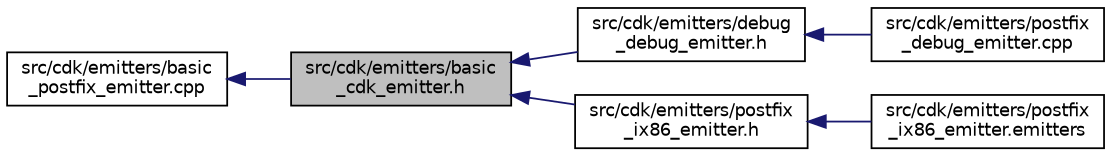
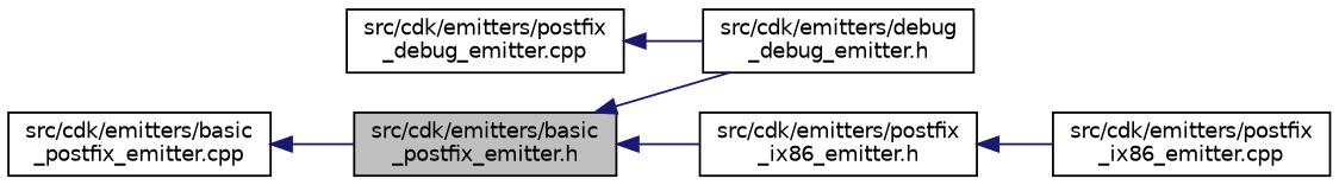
  digraph {
    rankdir=LR
    node [color=black fillcolor=white fontname=Helvetica fontsize=10 shape=record style=filled]
    edge [color=midnightblue dir=back fontname=Helvetica fontsize=10 labelfontname=Helvetica labelfontsize=10 style=solid]
-   n1 [fillcolor=grey75 fontcolor=black height=0.2 label="src/cdk/emitters/basic\l_cdk_emitter.h" width=0.4]
+   n1 [fillcolor=grey75 fontcolor=black height=0.2 label="src/cdk/emitters/basic\l_postfix_emitter.h" width=0.4]
    n2 [height=0.2 label="src/cdk/emitters/debug\l_debug_emitter.h" width=0.4]
    n3 [height=0.2 label="src/cdk/emitters/postfix\l_ix86_emitter.h" width=0.4]
    n4 [height=0.2 label="src/cdk/emitters/basic\l_postfix_emitter.cpp" width=0.4]
    n5 [height=0.2 label="src/cdk/emitters/postfix\l_debug_emitter.cpp" width=0.4]
-   n6 [height=0.2 label="src/cdk/emitters/postfix\l_ix86_emitter.emitters" width=0.4]
+   n6 [height=0.2 label="src/cdk/emitters/postfix\l_ix86_emitter.cpp" width=0.4]
    n1 -> n2
    n1 -> n3
-   n2 -> n5
+   n5 -> n2
    n3 -> n6
    n4 -> n1
  }
